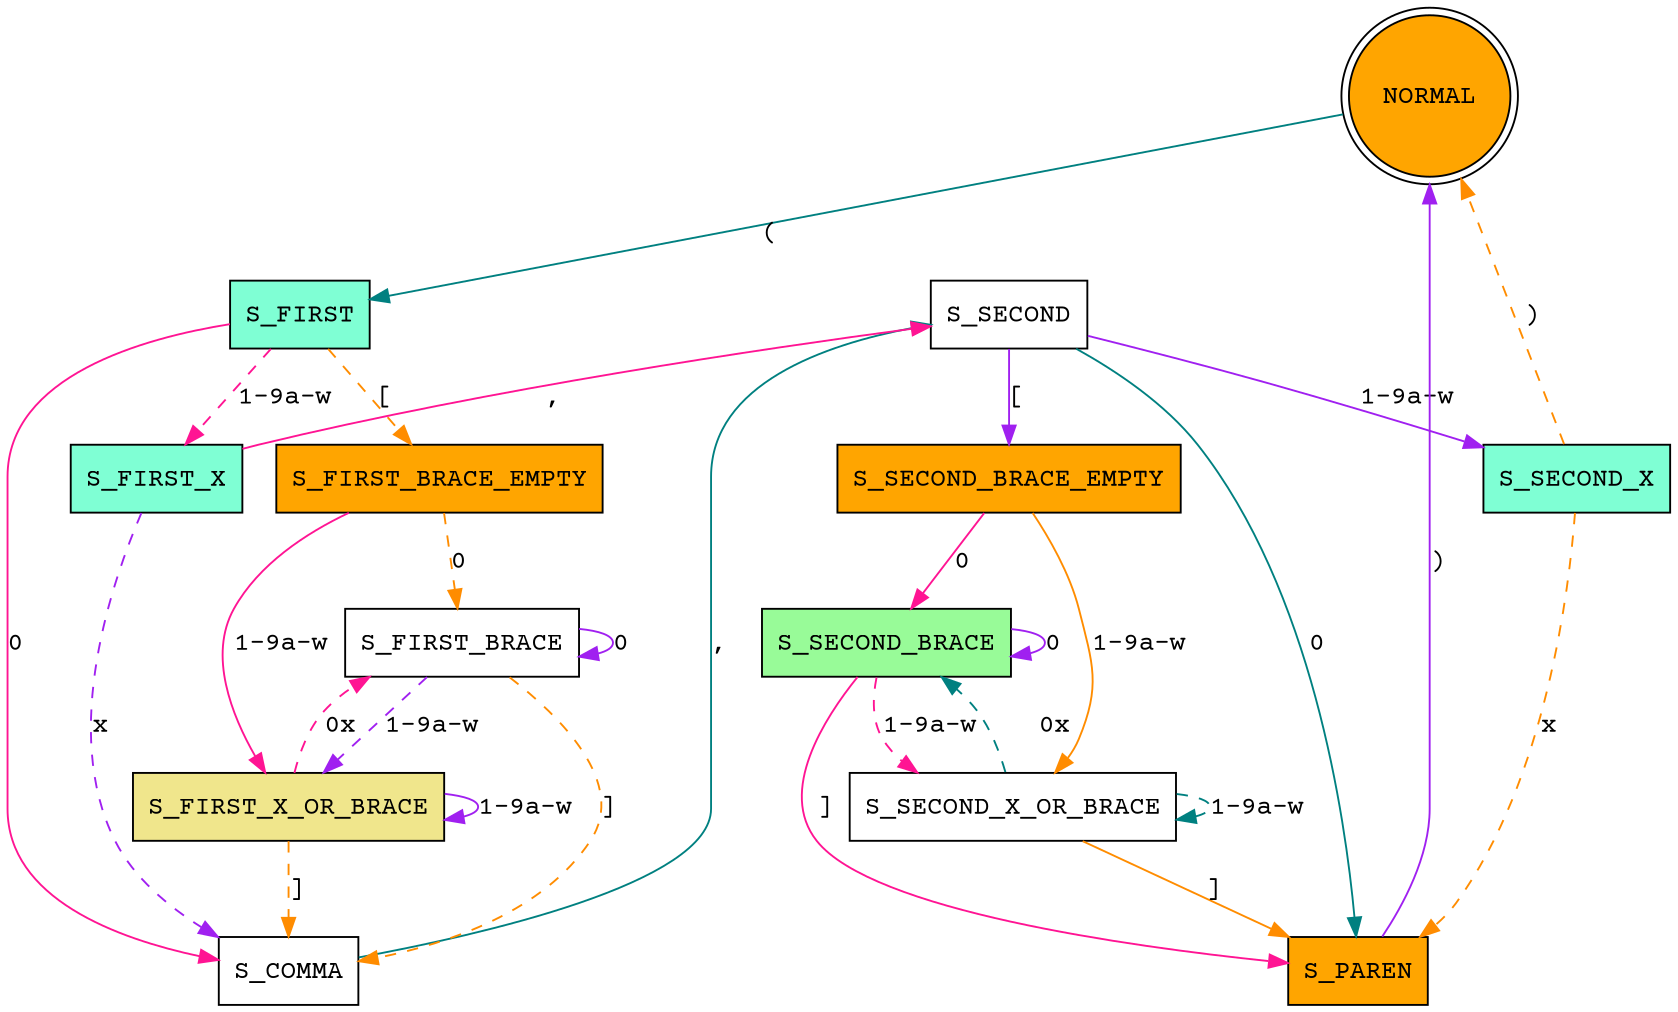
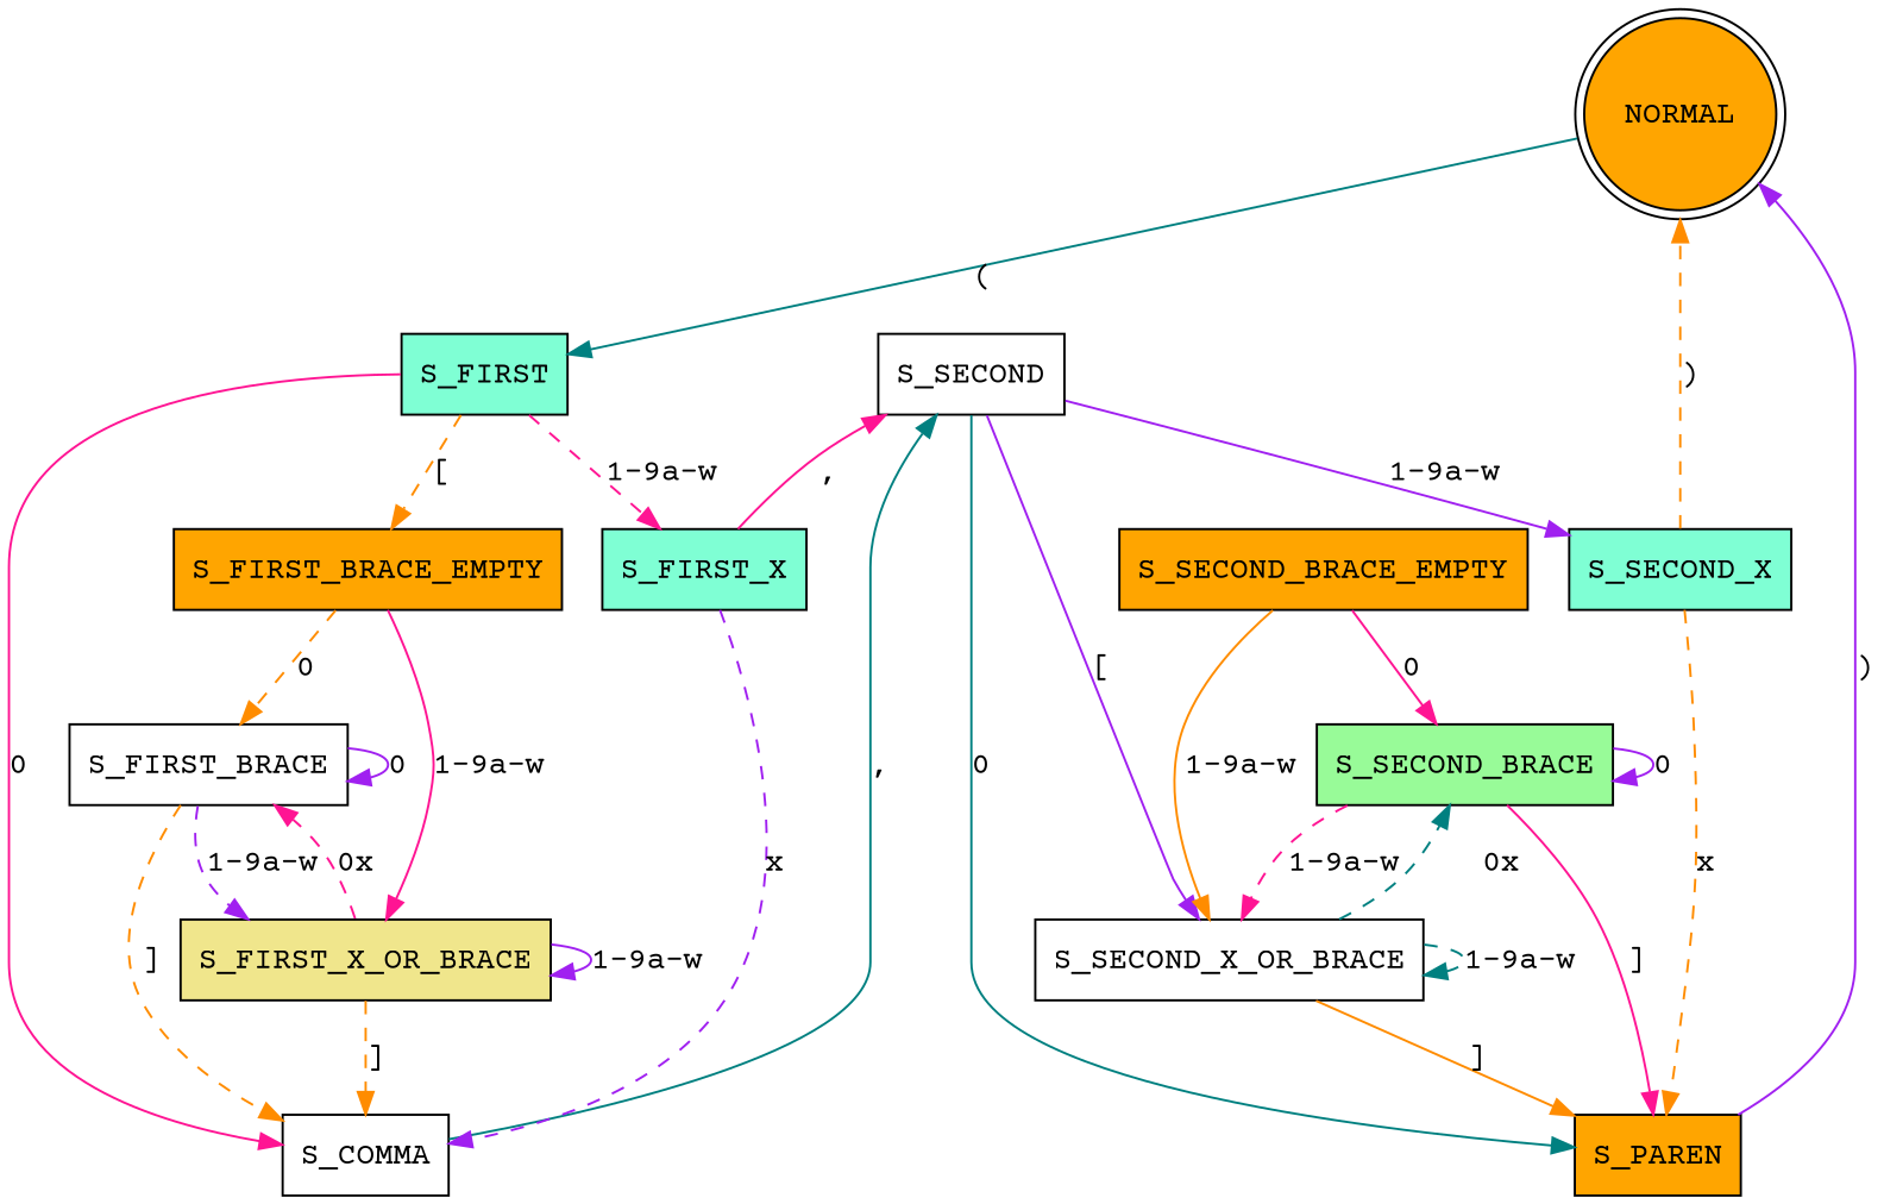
  digraph {
    fontname="Courier Prime"
    node [fillcolor=orange fontname="Courier Prime" shape=box style=filled]
    edge [color=deeppink fontname="Courier Prime" style=solid]
    NORMAL [shape=doublecircle]
    S_FIRST [fillcolor=aquamarine]
    S_SECOND [fillcolor=white]
    S_COMMA [fillcolor=white]
    S_PAREN
    S_FIRST_X [fillcolor=aquamarine]
    S_SECOND_X [fillcolor=aquamarine]
    S_FIRST_BRACE_EMPTY
    S_SECOND_BRACE_EMPTY
    S_FIRST_BRACE [fillcolor=white]
    S_SECOND_BRACE [fillcolor=palegreen]
    S_FIRST_X_OR_BRACE [fillcolor=khaki]
    S_SECOND_X_OR_BRACE [fillcolor=white]
    subgraph sub_1 {
      rank=same
      NORMAL
    }
    subgraph sub_2 {
      rank=same
      S_FIRST
      S_SECOND
    }
    subgraph sub_3 {
      rank=same
      S_COMMA
      S_PAREN
    }
    subgraph sub_4 {
      rank=same
      S_FIRST_X
      S_SECOND_X
    }
    subgraph sub_5 {
      rank=same
      S_FIRST_BRACE_EMPTY
      S_SECOND_BRACE_EMPTY
    }
    subgraph sub_6 {
      rank=same
      S_FIRST_BRACE
      S_SECOND_BRACE
    }
    subgraph sub_7 {
      rank=same
      S_FIRST_X_OR_BRACE
      S_SECOND_X_OR_BRACE
    }
    NORMAL -> S_FIRST [color=teal label="("]
    S_FIRST -> S_COMMA [label=0]
    S_FIRST -> S_FIRST_X [label="1-9a-w" style=dashed]
    S_FIRST -> S_FIRST_BRACE_EMPTY [color=darkorange label="[" style=dashed]
    S_SECOND -> S_PAREN [color=teal label=0]
    S_SECOND -> S_SECOND_X [color=purple label="1-9a-w"]
-   S_SECOND -> S_SECOND_BRACE_EMPTY [color=purple label="["]
+   S_SECOND -> S_SECOND_X_OR_BRACE [color=purple label="["]
    S_COMMA -> S_SECOND [color=teal label=","]
    S_PAREN -> NORMAL [color=purple label=")"]
    S_FIRST_X -> S_SECOND [label=","]
    S_FIRST_X -> S_COMMA [color=purple label=x style=dashed]
    S_SECOND_X -> NORMAL [color=darkorange label=")" style=dashed]
    S_SECOND_X -> S_PAREN [color=darkorange label=x style=dashed]
    S_FIRST_BRACE_EMPTY -> S_FIRST_BRACE [color=darkorange label=0 style=dashed]
    S_FIRST_BRACE_EMPTY -> S_FIRST_X_OR_BRACE [label="1-9a-w"]
    S_SECOND_BRACE_EMPTY -> S_SECOND_BRACE [label=0]
    S_SECOND_BRACE_EMPTY -> S_SECOND_X_OR_BRACE [color=darkorange label="1-9a-w"]
    S_FIRST_BRACE -> S_COMMA [color=darkorange label="]" style=dashed]
    S_FIRST_BRACE -> S_FIRST_BRACE [color=purple label=0]
    S_FIRST_BRACE -> S_FIRST_X_OR_BRACE [color=purple label="1-9a-w" style=dashed]
    S_SECOND_BRACE -> S_PAREN [label="]"]
    S_SECOND_BRACE -> S_SECOND_BRACE [color=purple label=0]
    S_SECOND_BRACE -> S_SECOND_X_OR_BRACE [label="1-9a-w" style=dashed]
    S_FIRST_X_OR_BRACE -> S_COMMA [color=darkorange label="]" style=dashed]
    S_FIRST_X_OR_BRACE -> S_FIRST_BRACE [label="0x" style=dashed]
    S_FIRST_X_OR_BRACE -> S_FIRST_X_OR_BRACE [color=purple label="1-9a-w"]
    S_SECOND_X_OR_BRACE -> S_PAREN [color=darkorange label="]"]
    S_SECOND_X_OR_BRACE -> S_SECOND_BRACE [color=teal label="   0x" style=dashed]
    S_SECOND_X_OR_BRACE -> S_SECOND_X_OR_BRACE [color=teal label="1-9a-w" style=dashed]
  }
